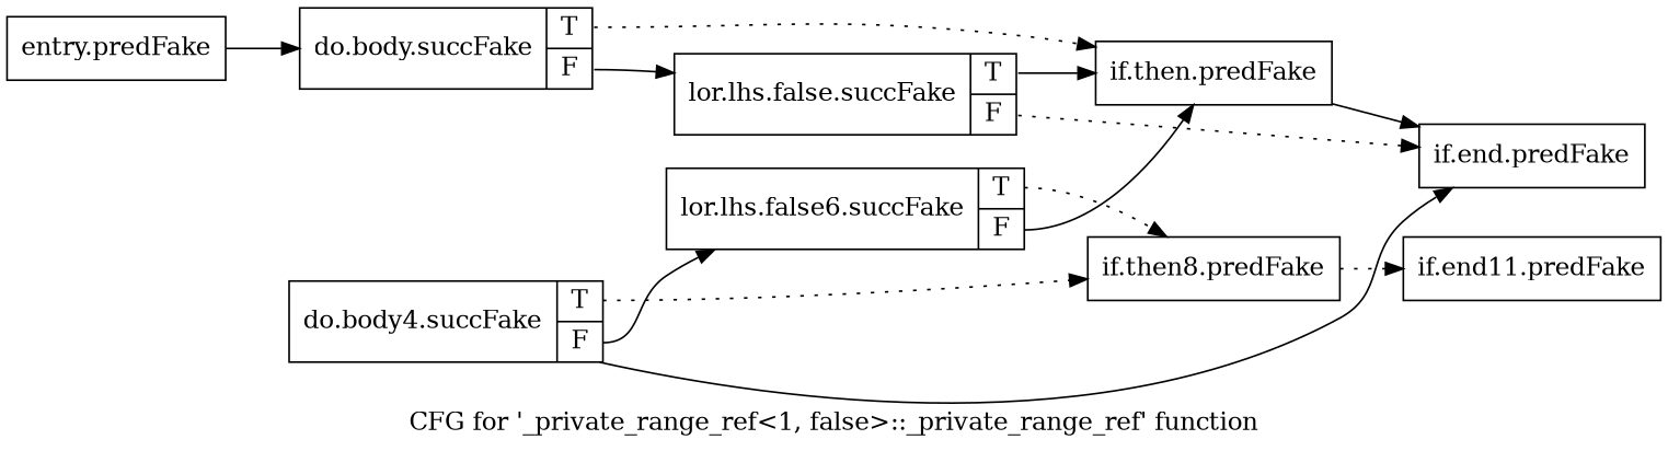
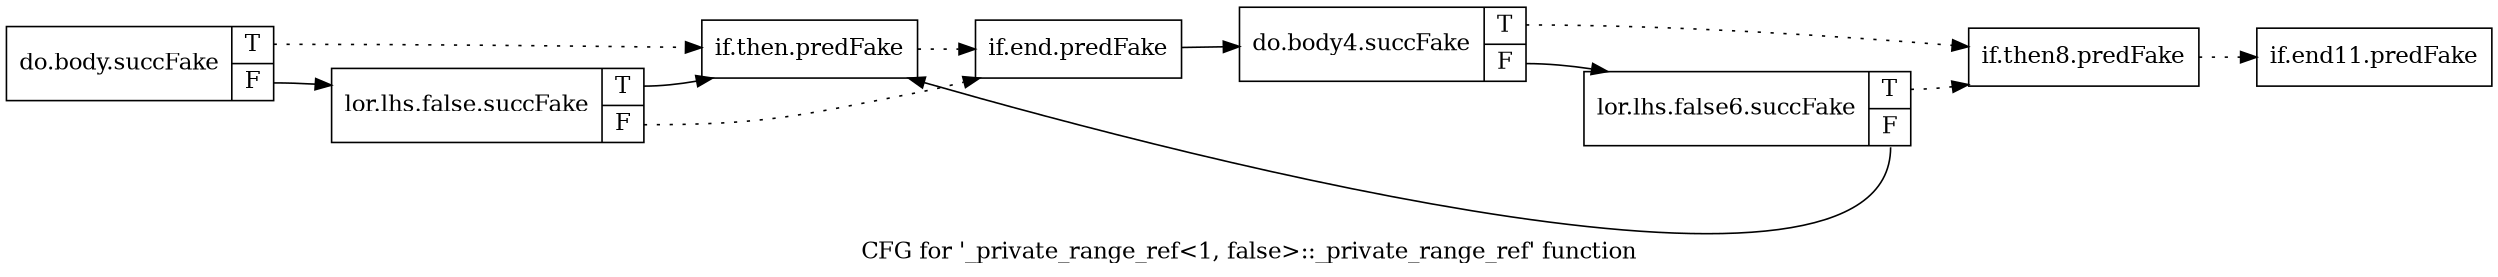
  digraph {
    label="CFG for '_private_range_ref\<1, false\>::_private_range_ref' function"
    rankdir=LR
    node [shape=record filename="/tools/Xilinx/Vitis_HLS/2022.1/include/etc/ap_private.h" linenumber=6441]
    edge [style=solid]
-   n1 [label="{entry.predFake}" filename="" linenumber=""]
    n2 [label="{do.body.succFake|{<s0>T|<s1>F}}"]
    n3 [label="{if.then.predFake}"]
    n4 [label="{lor.lhs.false.succFake|{<s0>T|<s1>F}}"]
    n5 [label="{if.end.predFake}"]
    n6 [label="{do.body4.succFake|{<s0>T|<s1>F}}" linenumber=6445]
    n7 [label="{if.then8.predFake}" linenumber=6445]
    n8 [label="{lor.lhs.false6.succFake|{<s0>T|<s1>F}}" linenumber=6445]
    n9 [label="{if.end11.predFake}" linenumber=6445]
-   n1 -> n2 [execusionnum=0 filename="/tools/Xilinx/Vitis_HLS/2022.1/include/etc/ap_private.h"]
    n2 -> n3 [style=dotted tailport=s0]
    n2 -> n4 [execusionnum=0 filename="/tools/Xilinx/Vitis_HLS/2022.1/include/etc/ap_private.h" tailport=s1]
-   n3 -> n5 [execusionnum=0 filename="/tools/Xilinx/Vitis_HLS/2022.1/include/etc/ap_private.h"]
+   n3 -> n5 [execusionnum=0 filename="/tools/Xilinx/Vitis_HLS/2022.1/include/etc/ap_private.h" style=dotted]
    n4 -> n3 [tailport=s0]
    n4 -> n5 [style=dotted tailport=s1]
-   n6 -> n5 [execusionnum=0 filename="/tools/Xilinx/Vitis_HLS/2022.1/include/etc/ap_private.h"]
+   n5 -> n6 [execusionnum=0 filename="/tools/Xilinx/Vitis_HLS/2022.1/include/etc/ap_private.h"]
    n6 -> n7 [style=dotted tailport=s0]
    n6 -> n8 [execusionnum=0 filename="/tools/Xilinx/Vitis_HLS/2022.1/include/etc/ap_private.h" tailport=s1]
    n7 -> n9 [execusionnum=0 filename="/tools/Xilinx/Vitis_HLS/2022.1/include/etc/ap_private.h" style=dotted]
    n8 -> n3 [tailport=s1]
    n8 -> n7 [style=dotted tailport=s0]
  }
